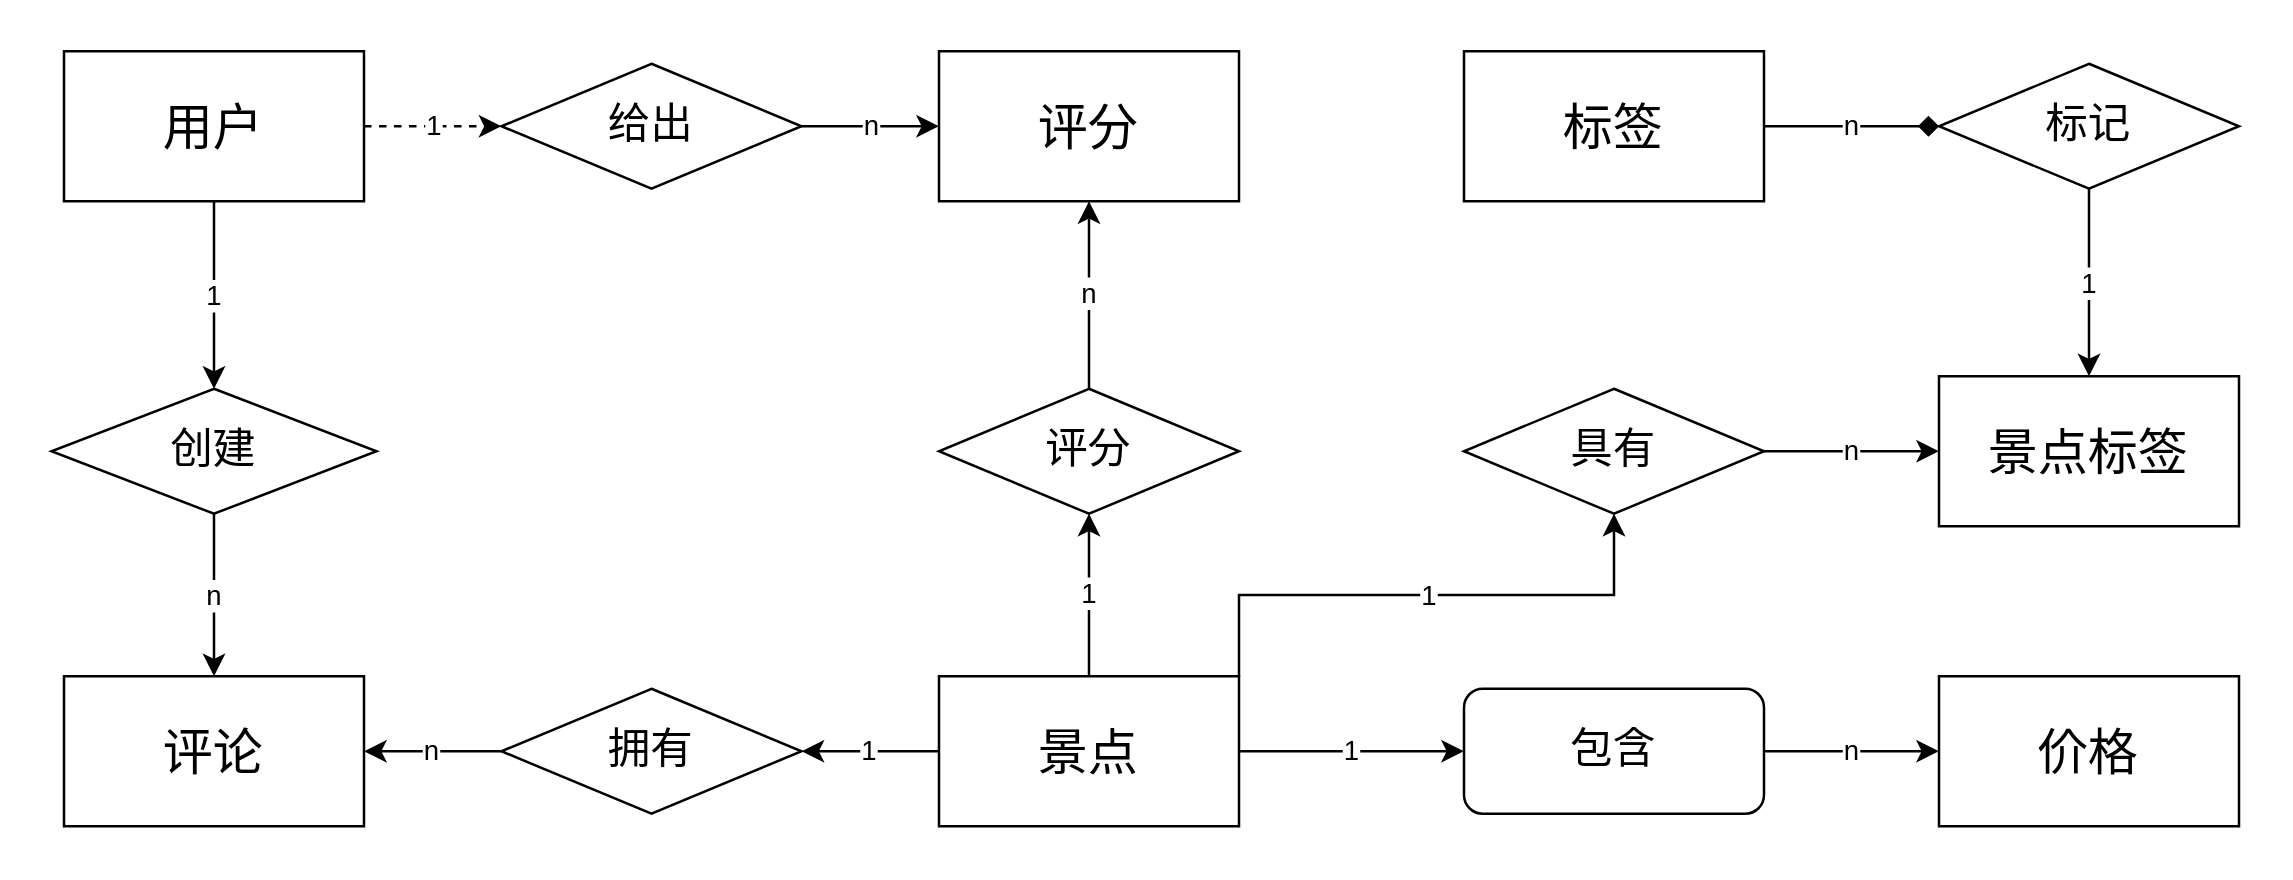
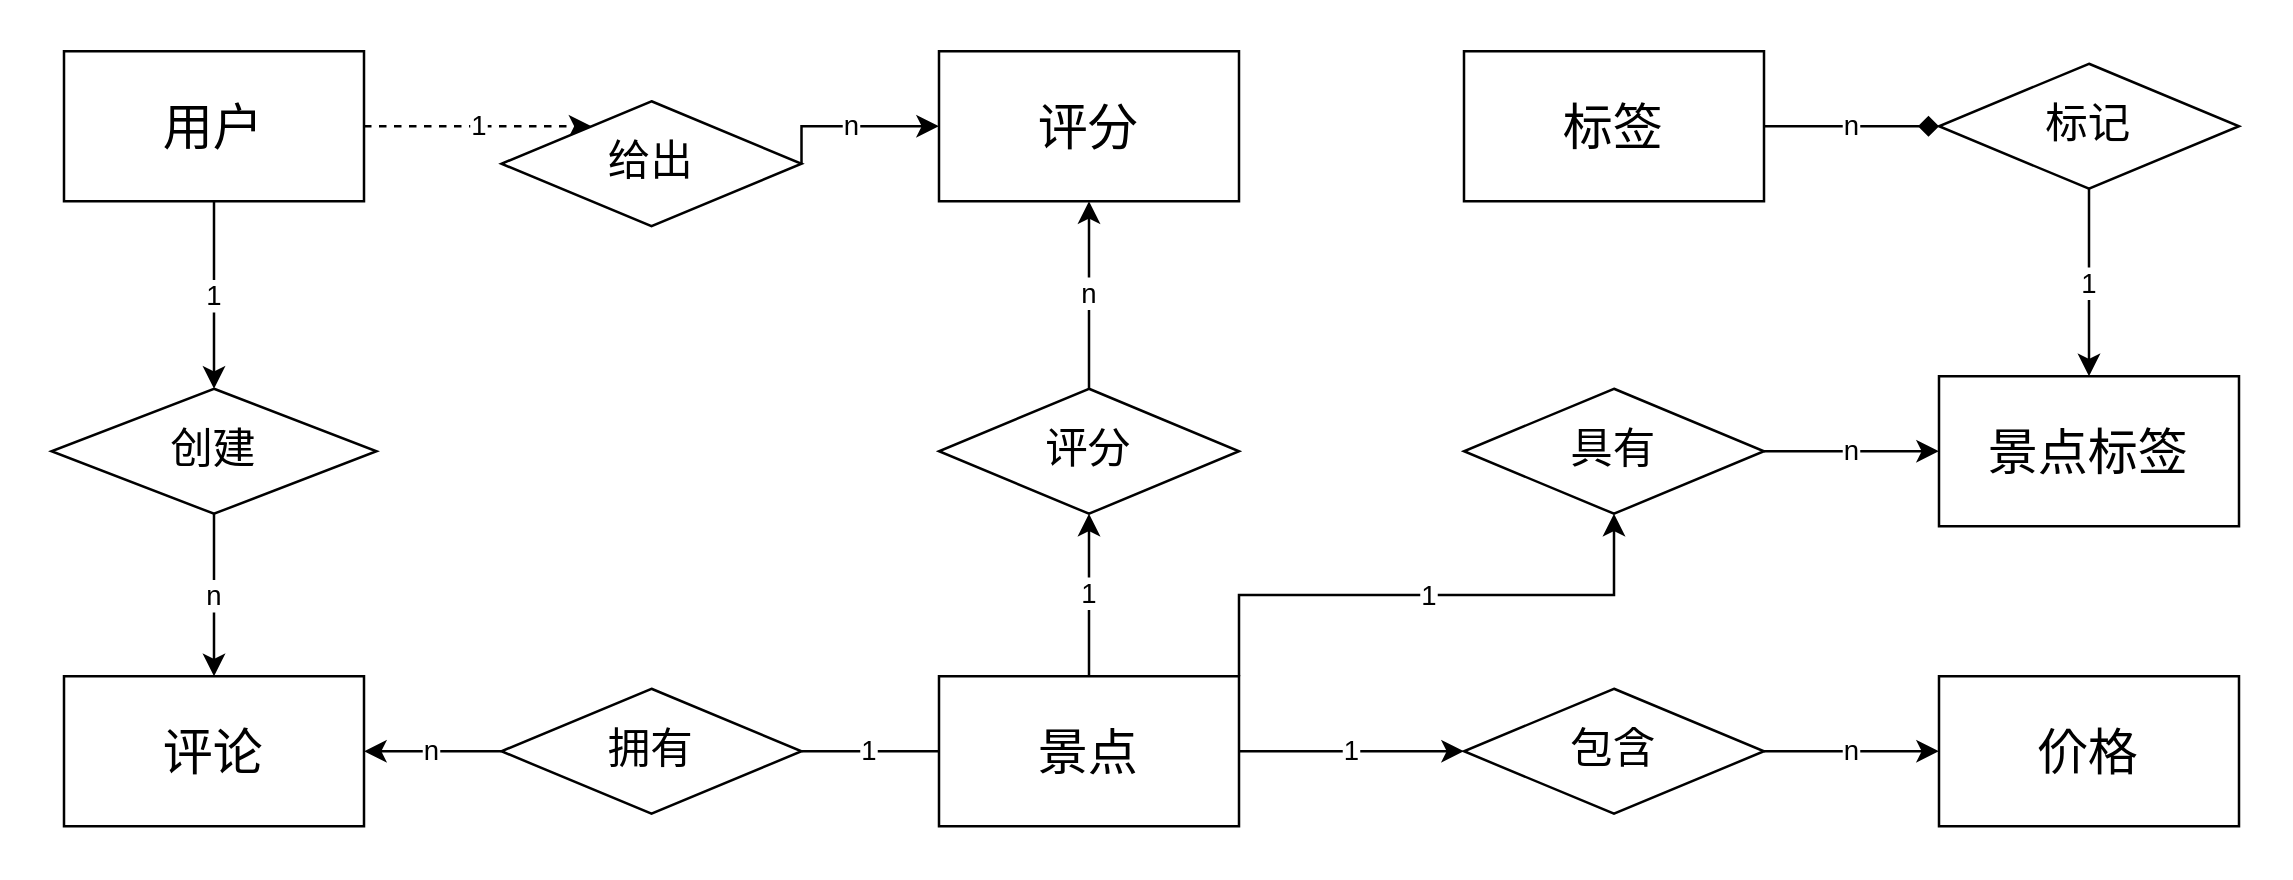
  <mxCell id="0" />
  <mxCell id="1" parent="0" />
  <mxCell id="2" value="1" style="edgeStyle=orthogonalEdgeStyle;rounded=0;orthogonalLoop=1;jettySize=auto;html=1;exitX=1;exitY=0.5;exitDx=0;exitDy=0;dashed=1;" edge="1" parent="1" source="4" target="19"><mxGeometry relative="1" as="geometry"><Array as="points"><mxPoint x="165" y="50" /><mxPoint x="165" y="50" /></Array></mxGeometry></mxCell>
  <mxCell id="3" value="1" style="edgeStyle=orthogonalEdgeStyle;rounded=0;orthogonalLoop=1;jettySize=auto;html=1;exitX=0.5;exitY=1;exitDx=0;exitDy=0;entryX=0.5;entryY=0;entryDx=0;entryDy=0;" edge="1" parent="1" source="4" target="17"><mxGeometry relative="1" as="geometry" /></mxCell>
  <mxCell id="4" value="&lt;font style=&quot;font-size: 20px;&quot;&gt;用户&lt;/font&gt;" style="rounded=0;whiteSpace=wrap;html=1;" vertex="1" parent="1"><mxGeometry x="25" y="20" width="120" height="60" as="geometry" /></mxCell>
- <mxCell id="5" value="1" style="edgeStyle=orthogonalEdgeStyle;rounded=0;orthogonalLoop=1;jettySize=auto;html=1;exitX=0;exitY=0.5;exitDx=0;exitDy=0;" edge="1" parent="1" source="9" target="21"><mxGeometry relative="1" as="geometry"><Array as="points"><mxPoint x="345" y="300" /><mxPoint x="345" y="300" /></Array></mxGeometry></mxCell>
+ <mxCell id="5" value="1" style="edgeStyle=orthogonalEdgeStyle;rounded=0;orthogonalLoop=1;jettySize=auto;html=1;exitX=0;exitY=0.5;exitDx=0;exitDy=0;endArrow=none;" edge="1" parent="1" source="9" target="21"><mxGeometry relative="1" as="geometry"><Array as="points"><mxPoint x="345" y="300" /><mxPoint x="345" y="300" /></Array></mxGeometry></mxCell>
  <mxCell id="6" value="1" style="edgeStyle=orthogonalEdgeStyle;rounded=0;orthogonalLoop=1;jettySize=auto;html=1;exitX=0.5;exitY=0;exitDx=0;exitDy=0;entryX=0.5;entryY=1;entryDx=0;entryDy=0;" edge="1" parent="1" source="9" target="23"><mxGeometry relative="1" as="geometry"><Array as="points"><mxPoint x="435" y="230" /><mxPoint x="435" y="230" /></Array></mxGeometry></mxCell>
  <mxCell id="7" value="1" style="edgeStyle=orthogonalEdgeStyle;rounded=0;orthogonalLoop=1;jettySize=auto;html=1;exitX=1;exitY=0.5;exitDx=0;exitDy=0;entryX=0;entryY=0.5;entryDx=0;entryDy=0;" edge="1" parent="1" source="9" target="25"><mxGeometry relative="1" as="geometry"><Array as="points"><mxPoint x="535" y="300" /><mxPoint x="535" y="300" /></Array></mxGeometry></mxCell>
  <mxCell id="8" value="1" style="edgeStyle=orthogonalEdgeStyle;rounded=0;orthogonalLoop=1;jettySize=auto;html=1;exitX=1;exitY=0;exitDx=0;exitDy=0;" edge="1" parent="1" source="9" target="27"><mxGeometry relative="1" as="geometry" /></mxCell>
  <mxCell id="9" value="&lt;font style=&quot;font-size: 20px;&quot;&gt;景点&lt;/font&gt;" style="rounded=0;whiteSpace=wrap;html=1;" vertex="1" parent="1"><mxGeometry x="375" y="270" width="120" height="60" as="geometry" /></mxCell>
  <mxCell id="10" value="n" style="edgeStyle=orthogonalEdgeStyle;rounded=0;orthogonalLoop=1;jettySize=auto;html=1;exitX=1;exitY=0.5;exitDx=0;exitDy=0;entryX=0;entryY=0.5;entryDx=0;entryDy=0;endArrow=diamond;" edge="1" parent="1" source="11" target="29"><mxGeometry relative="1" as="geometry"><Array as="points"><mxPoint x="745" y="50" /><mxPoint x="745" y="50" /></Array></mxGeometry></mxCell>
  <mxCell id="11" value="&lt;font style=&quot;font-size: 20px;&quot;&gt;标签&lt;/font&gt;" style="rounded=0;whiteSpace=wrap;html=1;" vertex="1" parent="1"><mxGeometry x="585" y="20" width="120" height="60" as="geometry" /></mxCell>
  <mxCell id="12" value="&lt;font style=&quot;font-size: 20px;&quot;&gt;评论&lt;/font&gt;" style="rounded=0;whiteSpace=wrap;html=1;" vertex="1" parent="1"><mxGeometry x="25" y="270" width="120" height="60" as="geometry" /></mxCell>
  <mxCell id="13" value="&lt;font style=&quot;font-size: 20px;&quot;&gt;评分&lt;/font&gt;" style="rounded=0;whiteSpace=wrap;html=1;" vertex="1" parent="1"><mxGeometry x="375" y="20" width="120" height="60" as="geometry" /></mxCell>
  <mxCell id="14" value="&lt;font style=&quot;font-size: 20px;&quot;&gt;价格&lt;/font&gt;" style="rounded=0;whiteSpace=wrap;html=1;" vertex="1" parent="1"><mxGeometry x="775" y="270" width="120" height="60" as="geometry" /></mxCell>
  <mxCell id="15" value="&lt;font style=&quot;font-size: 20px;&quot;&gt;景点标签&lt;/font&gt;" style="rounded=0;whiteSpace=wrap;html=1;" vertex="1" parent="1"><mxGeometry x="775" y="150" width="120" height="60" as="geometry" /></mxCell>
  <mxCell id="16" value="n" style="edgeStyle=orthogonalEdgeStyle;rounded=0;orthogonalLoop=1;jettySize=auto;html=1;exitX=0.5;exitY=1;exitDx=0;exitDy=0;" edge="1" parent="1" source="17" target="12"><mxGeometry relative="1" as="geometry"><Array as="points"><mxPoint x="85" y="240" /><mxPoint x="85" y="240" /></Array></mxGeometry></mxCell>
  <mxCell id="17" value="&lt;font style=&quot;font-size: 17px;&quot;&gt;创建&lt;/font&gt;" style="rhombus;whiteSpace=wrap;html=1;" vertex="1" parent="1"><mxGeometry x="20" y="155" width="130" height="50" as="geometry" /></mxCell>
  <mxCell id="18" value="n" style="edgeStyle=orthogonalEdgeStyle;rounded=0;orthogonalLoop=1;jettySize=auto;html=1;exitX=1;exitY=0.5;exitDx=0;exitDy=0;" edge="1" parent="1" source="19" target="13"><mxGeometry relative="1" as="geometry"><Array as="points"><mxPoint x="345" y="50" /><mxPoint x="345" y="50" /></Array></mxGeometry></mxCell>
- <mxCell id="19" value="&lt;font style=&quot;font-size: 17px;&quot;&gt;给出&lt;/font&gt;" style="rhombus;whiteSpace=wrap;html=1;" vertex="1" parent="1"><mxGeometry x="200" y="25" width="120" height="50" as="geometry" /></mxCell>
+ <mxCell id="19" value="&lt;font style=&quot;font-size: 17px;&quot;&gt;给出&lt;/font&gt;" style="rhombus;whiteSpace=wrap;html=1;" vertex="1" parent="1"><mxGeometry x="200" y="40" width="120" height="50" as="geometry" /></mxCell>
  <mxCell id="20" value="n" style="edgeStyle=orthogonalEdgeStyle;rounded=0;orthogonalLoop=1;jettySize=auto;html=1;exitX=0;exitY=0.5;exitDx=0;exitDy=0;entryX=1;entryY=0.5;entryDx=0;entryDy=0;" edge="1" parent="1" source="21" target="12"><mxGeometry relative="1" as="geometry"><Array as="points"><mxPoint x="185" y="300" /><mxPoint x="185" y="300" /></Array></mxGeometry></mxCell>
  <mxCell id="21" value="&lt;font style=&quot;font-size: 17px;&quot;&gt;拥有&lt;/font&gt;" style="rhombus;whiteSpace=wrap;html=1;" vertex="1" parent="1"><mxGeometry x="200" y="275" width="120" height="50" as="geometry" /></mxCell>
  <mxCell id="22" value="n" style="edgeStyle=orthogonalEdgeStyle;rounded=0;orthogonalLoop=1;jettySize=auto;html=1;exitX=0.5;exitY=0;exitDx=0;exitDy=0;" edge="1" parent="1" source="23" target="13"><mxGeometry relative="1" as="geometry"><Array as="points"><mxPoint x="435" y="120" /><mxPoint x="435" y="120" /></Array></mxGeometry></mxCell>
  <mxCell id="23" value="&lt;font style=&quot;font-size: 17px;&quot;&gt;评分&lt;/font&gt;" style="rhombus;whiteSpace=wrap;html=1;" vertex="1" parent="1"><mxGeometry x="375" y="155" width="120" height="50" as="geometry" /></mxCell>
  <mxCell id="24" value="n" style="edgeStyle=orthogonalEdgeStyle;rounded=0;orthogonalLoop=1;jettySize=auto;html=1;exitX=1;exitY=0.5;exitDx=0;exitDy=0;entryX=0;entryY=0.5;entryDx=0;entryDy=0;" edge="1" parent="1" source="25" target="14"><mxGeometry relative="1" as="geometry"><Array as="points"><mxPoint x="735" y="300" /><mxPoint x="735" y="300" /></Array></mxGeometry></mxCell>
- <mxCell id="25" value="&lt;font style=&quot;font-size: 17px;&quot;&gt;包含&lt;/font&gt;" style="whiteSpace=wrap;html=1;rounded=1;" vertex="1" parent="1"><mxGeometry x="585" y="275" width="120" height="50" as="geometry" /></mxCell>
+ <mxCell id="25" value="&lt;font style=&quot;font-size: 17px;&quot;&gt;包含&lt;/font&gt;" style="rhombus;whiteSpace=wrap;html=1;" vertex="1" parent="1"><mxGeometry x="585" y="275" width="120" height="50" as="geometry" /></mxCell>
  <mxCell id="26" value="n" style="edgeStyle=orthogonalEdgeStyle;rounded=0;orthogonalLoop=1;jettySize=auto;html=1;exitX=1;exitY=0.5;exitDx=0;exitDy=0;entryX=0;entryY=0.5;entryDx=0;entryDy=0;" edge="1" parent="1" source="27" target="15"><mxGeometry relative="1" as="geometry" /></mxCell>
  <mxCell id="27" value="&lt;font style=&quot;font-size: 17px;&quot;&gt;具有&lt;/font&gt;" style="rhombus;whiteSpace=wrap;html=1;" vertex="1" parent="1"><mxGeometry x="585" y="155" width="120" height="50" as="geometry" /></mxCell>
  <mxCell id="28" value="1" style="edgeStyle=orthogonalEdgeStyle;rounded=0;orthogonalLoop=1;jettySize=auto;html=1;exitX=0.5;exitY=1;exitDx=0;exitDy=0;entryX=0.5;entryY=0;entryDx=0;entryDy=0;" edge="1" parent="1" source="29" target="15"><mxGeometry relative="1" as="geometry" /></mxCell>
  <mxCell id="29" value="&lt;font style=&quot;font-size: 17px;&quot;&gt;标记&lt;/font&gt;" style="rhombus;whiteSpace=wrap;html=1;" vertex="1" parent="1"><mxGeometry x="775" y="25" width="120" height="50" as="geometry" /></mxCell>
